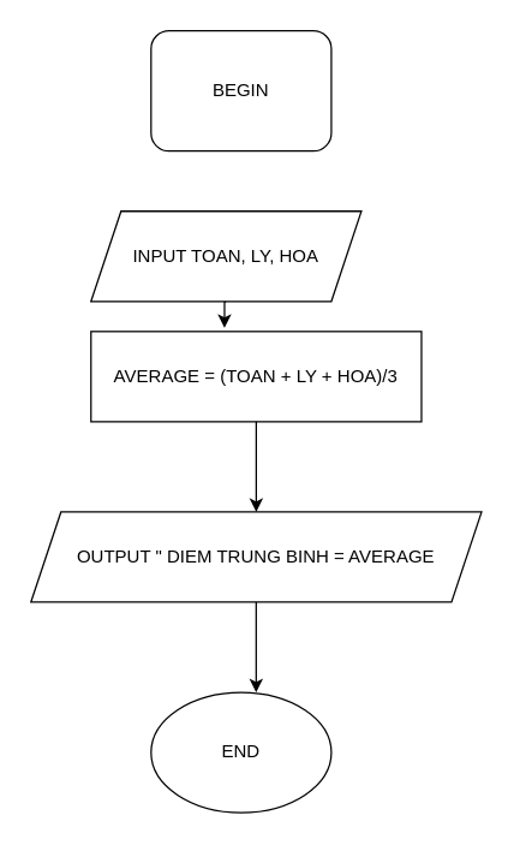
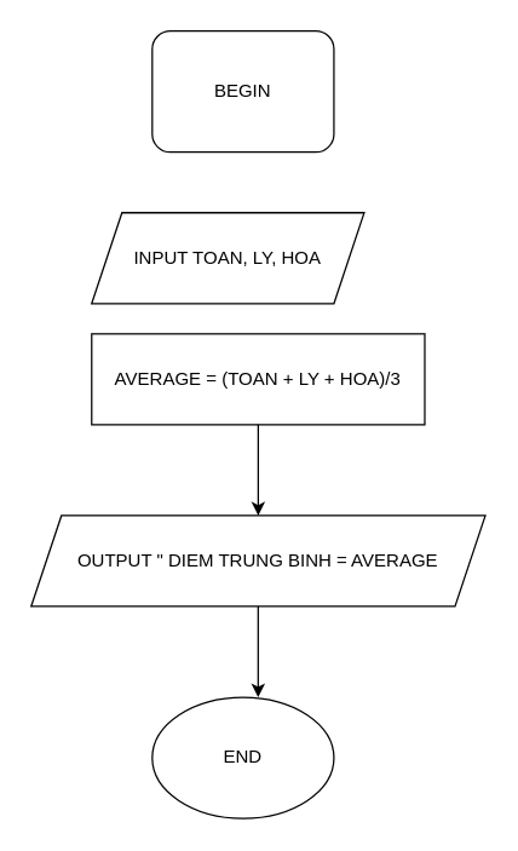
  <mxCell id="0" />
  <mxCell id="1" parent="0" />
  <mxCell id="2" value="OUTPUT &quot; DIEM TRUNG BINH = AVERAGE" style="shape=parallelogram;perimeter=parallelogramPerimeter;whiteSpace=wrap;html=1;fixedSize=1;" parent="1" vertex="1"><mxGeometry y="340" width="300" height="60" as="geometry" x="20" /></mxCell>
  <mxCell id="3" value="" style="group" vertex="1" connectable="0" parent="1"><mxGeometry x="60" y="20" width="220" height="520" as="geometry" /></mxCell>
  <mxCell id="4" value="BEGIN" style="whiteSpace=wrap;html=1;rounded=1;" parent="3" vertex="1"><mxGeometry x="40" width="120" height="80" as="geometry" /></mxCell>
  <mxCell id="5" value="END" style="ellipse;whiteSpace=wrap;html=1;" parent="3" vertex="1"><mxGeometry x="40" y="440" width="120" height="80" as="geometry" /></mxCell>
  <mxCell id="6" value="AVERAGE = (TOAN + LY + HOA)/3" style="rounded=0;whiteSpace=wrap;html=1;" parent="3" vertex="1"><mxGeometry y="200" width="220" height="60" as="geometry" /></mxCell>
- <mxCell id="7" style="edgeStyle=orthogonalEdgeStyle;rounded=0;orthogonalLoop=1;jettySize=auto;html=1;exitX=0.5;exitY=1;exitDx=0;exitDy=0;entryX=0.404;entryY=-0.04;entryDx=0;entryDy=0;entryPerimeter=0;" parent="3" source="8" target="6" edge="1"><mxGeometry relative="1" as="geometry" /></mxCell>
  <mxCell id="8" value="INPUT TOAN, LY, HOA" style="shape=parallelogram;perimeter=parallelogramPerimeter;whiteSpace=wrap;html=1;fixedSize=1;" parent="3" vertex="1"><mxGeometry y="120" width="180" height="60" as="geometry" /></mxCell>
  <mxCell id="9" style="edgeStyle=orthogonalEdgeStyle;rounded=0;orthogonalLoop=1;jettySize=auto;html=1;entryX=0.583;entryY=0;entryDx=0;entryDy=0;entryPerimeter=0;" parent="3" source="2" target="5" edge="1"><mxGeometry relative="1" as="geometry" /></mxCell>
  <mxCell id="10" style="edgeStyle=orthogonalEdgeStyle;rounded=0;orthogonalLoop=1;jettySize=auto;html=1;exitX=0.5;exitY=1;exitDx=0;exitDy=0;entryX=0.5;entryY=0;entryDx=0;entryDy=0;" parent="1" source="6" target="2" edge="1"><mxGeometry relative="1" as="geometry" /></mxCell>
